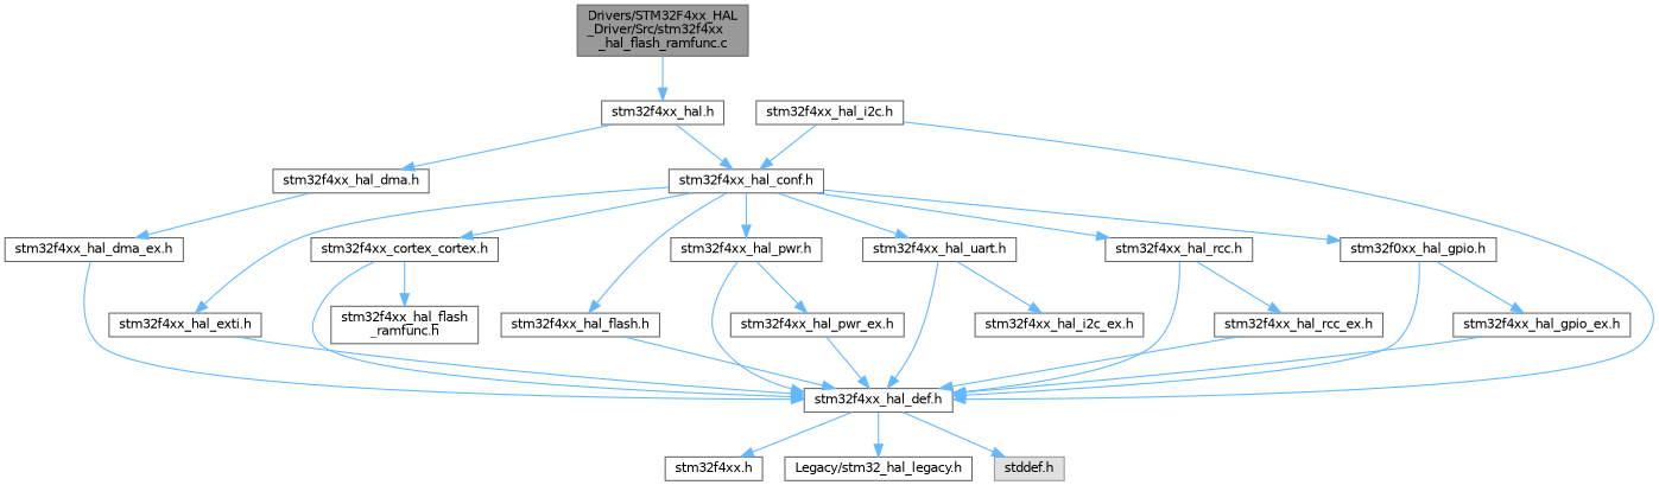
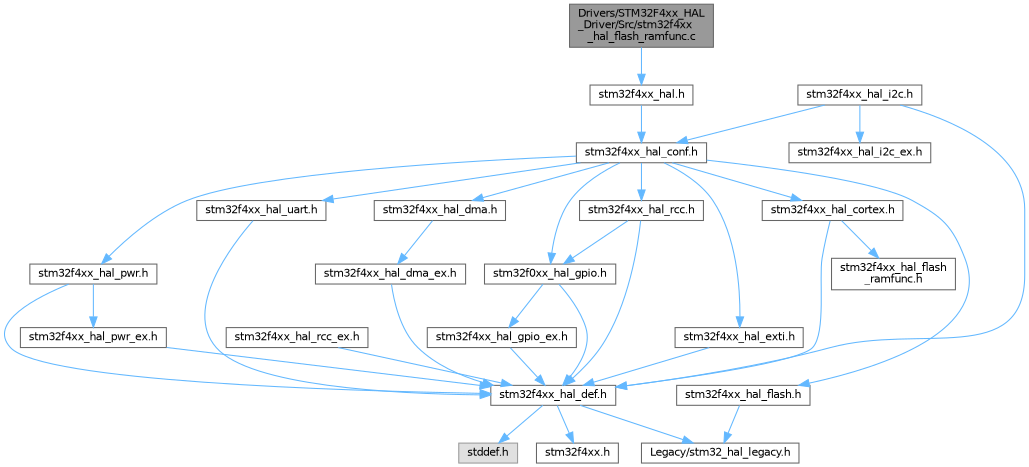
  digraph {
    node [color=grey40 fillcolor=white fontname=Helvetica fontsize=10 shape=box style=filled]
    edge [color=steelblue1 fontname=Helvetica fontsize=10 labelfontname=Helvetica labelfontsize=10 style=solid]
    n1 [color=gray40 fillcolor=grey60 fontcolor=black height=0.2 label="Drivers/STM32F4xx_HAL\l_Driver/Src/stm32f4xx\l_hal_flash_ramfunc.c" width=0.4]
    n2 [height=0.2 label="stm32f4xx_hal.h" width=0.4]
    n3 [height=0.2 label="stm32f4xx_hal_conf.h" width=0.4]
    n4 [height=0.2 label="stm32f4xx_hal_rcc.h" width=0.4]
    n5 [height=0.2 label="stm32f0xx_hal_gpio.h" width=0.4]
    n6 [height=0.2 label="stm32f4xx_hal_exti.h" width=0.4]
    n7 [height=0.2 label="stm32f4xx_hal_dma.h" width=0.4]
-   n8 [height=0.2 label="stm32f4xx_cortex_cortex.h" width=0.4]
+   n8 [height=0.2 label="stm32f4xx_hal_cortex.h" width=0.4]
    n9 [height=0.2 label="stm32f4xx_hal_flash.h" width=0.4]
    n10 [height=0.2 label="stm32f4xx_hal_pwr.h" width=0.4]
    n11 [height=0.2 label="stm32f4xx_hal_uart.h" width=0.4]
    n12 [height=0.2 label="stm32f4xx_hal_def.h" width=0.4]
    n13 [height=0.2 label="stm32f4xx_hal_rcc_ex.h" width=0.4]
    n14 [height=0.2 label="stm32f4xx_hal_gpio_ex.h" width=0.4]
    n15 [height=0.2 label="stm32f4xx_hal_dma_ex.h" width=0.4]
    n16 [height=0.2 label="stm32f4xx_hal_flash\l_ramfunc.h" width=0.4]
    n17 [height=0.2 label="stm32f4xx_hal_i2c.h" width=0.4]
    n18 [height=0.2 label="stm32f4xx_hal_i2c_ex.h" width=0.4]
    n19 [height=0.2 label="stm32f4xx_hal_pwr_ex.h" width=0.4]
    n20 [height=0.2 label="stm32f4xx.h" width=0.4]
    n21 [height=0.2 label="Legacy/stm32_hal_legacy.h" width=0.4]
    n22 [color=grey60 fillcolor="#E0E0E0" height=0.2 label="stddef.h" width=0.4]
    n1 -> n2
    n2 -> n3
    n3 -> n4
    n3 -> n5
    n3 -> n6
-   n2 -> n7
+   n3 -> n7
    n3 -> n8
    n3 -> n9
    n3 -> n10
    n3 -> n11
    n4 -> n12
-   n4 -> n13
+   n4 -> n5
    n5 -> n12
    n5 -> n14
    n6 -> n12
    n7 -> n15
    n8 -> n12
    n8 -> n16
-   n9 -> n12
+   n9 -> n21
    n10 -> n12
    n10 -> n19
    n11 -> n12
    n12 -> n20
    n12 -> n21
    n12 -> n22
    n13 -> n12
    n14 -> n12
    n15 -> n12
    n17 -> n3
    n17 -> n12
-   n11 -> n18
+   n17 -> n18
    n19 -> n12
  }
